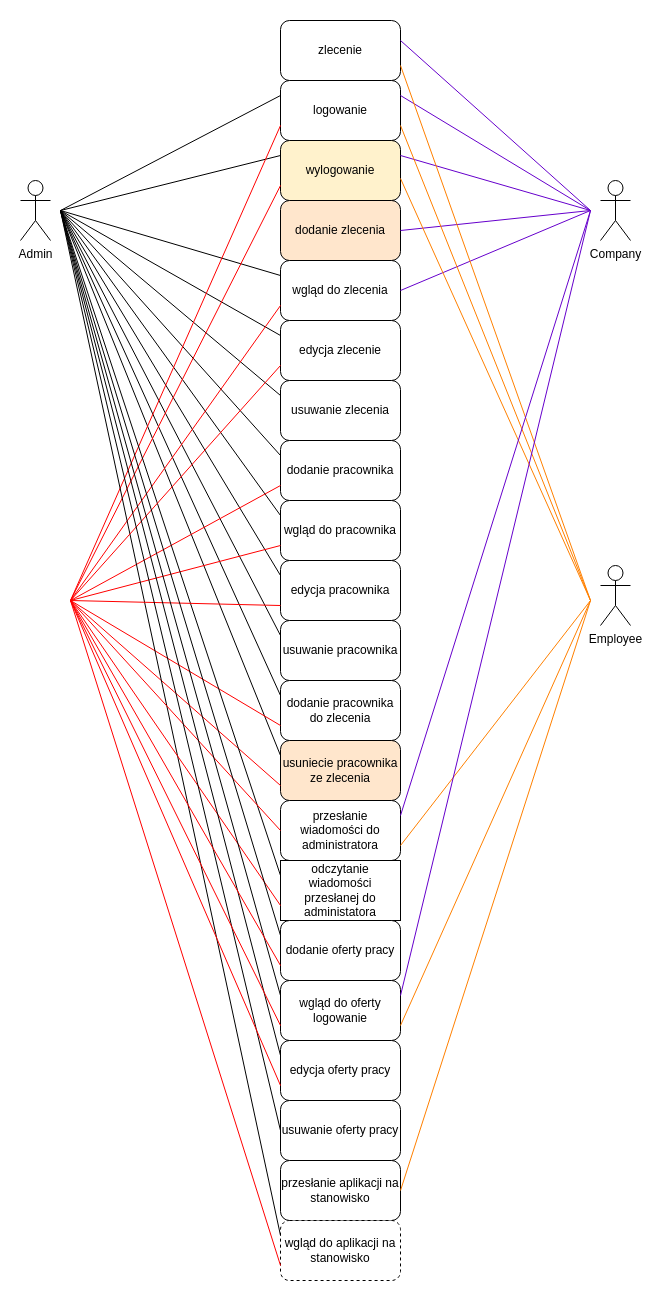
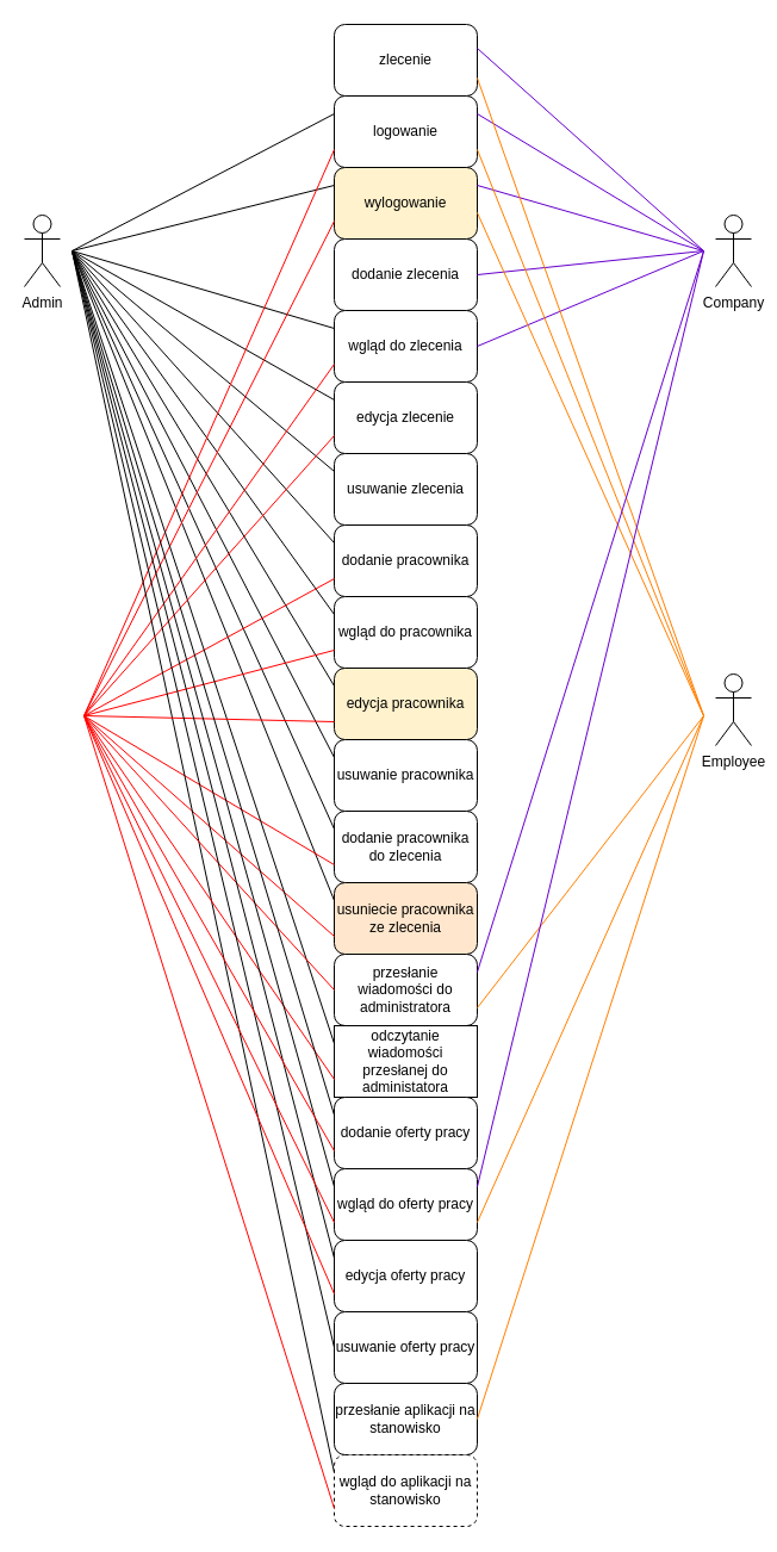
  <mxCell id="0" />
  <mxCell id="1" parent="0" />
  <mxCell id="2" value="Admin" style="shape=umlActor;verticalLabelPosition=bottom;verticalAlign=top;html=1;fillColor=#FFFFFF;" vertex="1" parent="1"><mxGeometry x="20" y="180" width="30" height="60" as="geometry" /></mxCell>
  <mxCell id="3" value="Company" style="shape=umlActor;verticalLabelPosition=bottom;verticalAlign=top;html=1;outlineConnect=0;strokeColor=#000000;fillColor=#FFFFFF;" vertex="1" parent="1"><mxGeometry x="600" y="180" width="30" height="60" as="geometry" /></mxCell>
  <mxCell id="4" value="Employee" style="shape=umlActor;verticalLabelPosition=bottom;verticalAlign=top;html=1;outlineConnect=0;strokeColor=#000000;fillColor=#FFFFFF;" vertex="1" parent="1"><mxGeometry x="600" y="565" width="30" height="60" as="geometry" /></mxCell>
  <mxCell id="5" value="zlecenie" style="rounded=1;whiteSpace=wrap;html=1;strokeColor=#000000;" vertex="1" parent="1"><mxGeometry x="280" y="20" width="120" height="60" as="geometry" /></mxCell>
  <mxCell id="6" value="logowanie" style="rounded=1;whiteSpace=wrap;html=1;strokeColor=#000000;" vertex="1" parent="1"><mxGeometry x="280" y="80" width="120" height="60" as="geometry" /></mxCell>
  <mxCell id="7" value="wylogowanie" style="rounded=1;whiteSpace=wrap;html=1;strokeColor=#000000;fillColor=#fff2cc;" vertex="1" parent="1"><mxGeometry x="280" y="140" width="120" height="60" as="geometry" /></mxCell>
  <mxCell id="8" value="wgląd do zlecenia" style="rounded=1;whiteSpace=wrap;html=1;strokeColor=#000000;" vertex="1" parent="1"><mxGeometry x="280" y="260" width="120" height="60" as="geometry" /></mxCell>
  <mxCell id="9" value="edycja zlecenie" style="rounded=1;whiteSpace=wrap;html=1;strokeColor=#000000;" vertex="1" parent="1"><mxGeometry x="280" y="320" width="120" height="60" as="geometry" /></mxCell>
  <mxCell id="10" value="usuwanie zlecenia" style="rounded=1;whiteSpace=wrap;html=1;strokeColor=#000000;" vertex="1" parent="1"><mxGeometry x="280" y="380" width="120" height="60" as="geometry" /></mxCell>
  <mxCell id="11" value="dodanie pracownika" style="rounded=1;whiteSpace=wrap;html=1;strokeColor=#000000;" vertex="1" parent="1"><mxGeometry x="280" y="440" width="120" height="60" as="geometry" /></mxCell>
  <mxCell id="12" value="wgląd do pracownika" style="rounded=1;whiteSpace=wrap;html=1;strokeColor=#000000;" vertex="1" parent="1"><mxGeometry x="280" y="500" width="120" height="60" as="geometry" /></mxCell>
  <mxCell id="13" value="" style="endArrow=none;html=1;rounded=0;strokeColor=#000000;entryX=0;entryY=0.25;entryDx=0;entryDy=0;" edge="1" parent="1" target="8"><mxGeometry width="50" height="50" relative="1" as="geometry"><mxPoint x="60" y="210" as="sourcePoint" /><mxPoint x="390" y="400" as="targetPoint" /></mxGeometry></mxCell>
  <mxCell id="14" value="" style="endArrow=none;html=1;rounded=0;strokeColor=#000000;entryX=0;entryY=0.25;entryDx=0;entryDy=0;" edge="1" parent="1" target="7"><mxGeometry width="50" height="50" relative="1" as="geometry"><mxPoint x="60" y="210" as="sourcePoint" /><mxPoint x="290" y="149.286" as="targetPoint" /></mxGeometry></mxCell>
  <mxCell id="15" value="" style="endArrow=none;html=1;rounded=0;strokeColor=#000000;entryX=0;entryY=0.25;entryDx=0;entryDy=0;" edge="1" parent="1" target="9"><mxGeometry width="50" height="50" relative="1" as="geometry"><mxPoint x="60" y="210" as="sourcePoint" /><mxPoint x="180" y="280" as="targetPoint" /></mxGeometry></mxCell>
- <mxCell id="16" value="dodanie zlecenia" style="rounded=1;whiteSpace=wrap;html=1;strokeColor=#000000;fillColor=#ffe6cc;" vertex="1" parent="1"><mxGeometry x="280" y="200" width="120" height="60" as="geometry" /></mxCell>
- <mxCell id="17" value="edycja pracownika" style="rounded=1;whiteSpace=wrap;html=1;strokeColor=#000000;" vertex="1" parent="1"><mxGeometry x="280" y="560" width="120" height="60" as="geometry" /></mxCell>
+ <mxCell id="16" value="dodanie zlecenia" style="rounded=1;whiteSpace=wrap;html=1;strokeColor=#000000;" vertex="1" parent="1"><mxGeometry x="280" y="200" width="120" height="60" as="geometry" /></mxCell>
+ <mxCell id="17" value="edycja pracownika" style="rounded=1;whiteSpace=wrap;html=1;strokeColor=#000000;fillColor=#fff2cc;" vertex="1" parent="1"><mxGeometry x="280" y="560" width="120" height="60" as="geometry" /></mxCell>
  <mxCell id="18" value="usuwanie pracownika" style="rounded=1;whiteSpace=wrap;html=1;strokeColor=#000000;" vertex="1" parent="1"><mxGeometry x="280" y="620" width="120" height="60" as="geometry" /></mxCell>
  <mxCell id="19" value="dodanie pracownika&lt;br&gt;do zlecenia" style="rounded=1;whiteSpace=wrap;html=1;strokeColor=#000000;" vertex="1" parent="1"><mxGeometry x="280" y="680" width="120" height="60" as="geometry" /></mxCell>
  <mxCell id="20" value="usuniecie pracownika ze zlecenia" style="rounded=1;whiteSpace=wrap;html=1;strokeColor=#000000;fillColor=#ffe6cc;" vertex="1" parent="1"><mxGeometry x="280" y="740" width="120" height="60" as="geometry" /></mxCell>
  <mxCell id="21" value="" style="endArrow=none;html=1;rounded=0;strokeColor=#000000;exitX=0;exitY=0.25;exitDx=0;exitDy=0;" edge="1" parent="1" source="10"><mxGeometry width="50" height="50" relative="1" as="geometry"><mxPoint x="130" y="420" as="sourcePoint" /><mxPoint x="60" y="210" as="targetPoint" /></mxGeometry></mxCell>
  <mxCell id="22" value="" style="endArrow=none;html=1;rounded=0;strokeColor=#000000;entryX=0;entryY=0.25;entryDx=0;entryDy=0;" edge="1" parent="1" target="6"><mxGeometry width="50" height="50" relative="1" as="geometry"><mxPoint x="60" y="210" as="sourcePoint" /><mxPoint x="180" y="110" as="targetPoint" /></mxGeometry></mxCell>
  <mxCell id="23" value="" style="endArrow=none;html=1;rounded=0;strokeColor=#000000;entryX=0;entryY=0.25;entryDx=0;entryDy=0;" edge="1" parent="1" target="11"><mxGeometry width="50" height="50" relative="1" as="geometry"><mxPoint x="60" y="210" as="sourcePoint" /><mxPoint x="150" y="410" as="targetPoint" /></mxGeometry></mxCell>
  <mxCell id="24" value="" style="endArrow=none;html=1;rounded=0;strokeColor=#000000;entryX=0;entryY=0.25;entryDx=0;entryDy=0;" edge="1" parent="1" target="12"><mxGeometry width="50" height="50" relative="1" as="geometry"><mxPoint x="60" y="210" as="sourcePoint" /><mxPoint x="190" y="510" as="targetPoint" /></mxGeometry></mxCell>
  <mxCell id="25" value="" style="endArrow=none;html=1;rounded=0;strokeColor=#000000;entryX=0;entryY=0.25;entryDx=0;entryDy=0;" edge="1" parent="1" target="17"><mxGeometry width="50" height="50" relative="1" as="geometry"><mxPoint x="60" y="210" as="sourcePoint" /><mxPoint x="170" y="470" as="targetPoint" /></mxGeometry></mxCell>
  <mxCell id="26" value="" style="endArrow=none;html=1;rounded=0;strokeColor=#000000;entryX=0;entryY=0.25;entryDx=0;entryDy=0;" edge="1" parent="1" target="18"><mxGeometry width="50" height="50" relative="1" as="geometry"><mxPoint x="60" y="210" as="sourcePoint" /><mxPoint x="110" y="440" as="targetPoint" /></mxGeometry></mxCell>
  <mxCell id="27" value="" style="endArrow=none;html=1;rounded=0;strokeColor=#000000;entryX=0;entryY=0.25;entryDx=0;entryDy=0;" edge="1" parent="1" target="19"><mxGeometry width="50" height="50" relative="1" as="geometry"><mxPoint x="60" y="210" as="sourcePoint" /><mxPoint x="190" y="590" as="targetPoint" /></mxGeometry></mxCell>
  <mxCell id="28" value="" style="endArrow=none;html=1;rounded=0;strokeColor=#000000;entryX=0;entryY=0.25;entryDx=0;entryDy=0;" edge="1" parent="1" target="20"><mxGeometry width="50" height="50" relative="1" as="geometry"><mxPoint x="60" y="210" as="sourcePoint" /><mxPoint x="130" y="440" as="targetPoint" /></mxGeometry></mxCell>
  <mxCell id="29" value="" style="endArrow=none;html=1;rounded=0;strokeColor=#FF0000;entryX=0;entryY=0.75;entryDx=0;entryDy=0;fontColor=#000000;" edge="1" parent="1" target="6"><mxGeometry width="50" height="50" relative="1" as="geometry"><mxPoint x="70" y="600" as="sourcePoint" /><mxPoint x="80" y="490" as="targetPoint" /></mxGeometry></mxCell>
  <mxCell id="30" value="" style="endArrow=none;html=1;rounded=0;strokeColor=#FF0000;entryX=0;entryY=0.75;entryDx=0;entryDy=0;fontColor=#000000;" edge="1" parent="1" target="7"><mxGeometry width="50" height="50" relative="1" as="geometry"><mxPoint x="70" y="600" as="sourcePoint" /><mxPoint x="150" y="600" as="targetPoint" /></mxGeometry></mxCell>
  <mxCell id="31" value="" style="endArrow=none;html=1;rounded=0;strokeColor=#FF0000;entryX=0;entryY=0.75;entryDx=0;entryDy=0;fontColor=#000000;" edge="1" parent="1" target="8"><mxGeometry width="50" height="50" relative="1" as="geometry"><mxPoint x="70" y="600" as="sourcePoint" /><mxPoint x="120" y="700" as="targetPoint" /></mxGeometry></mxCell>
  <mxCell id="32" value="" style="endArrow=none;html=1;rounded=0;strokeColor=#FF0000;entryX=0;entryY=0.75;entryDx=0;entryDy=0;fontColor=#000000;" edge="1" parent="1" target="11"><mxGeometry width="50" height="50" relative="1" as="geometry"><mxPoint x="70" y="600" as="sourcePoint" /><mxPoint x="140" y="710" as="targetPoint" /></mxGeometry></mxCell>
  <mxCell id="33" value="" style="endArrow=none;html=1;rounded=0;strokeColor=#FF0000;entryX=0;entryY=0.75;entryDx=0;entryDy=0;fontColor=#000000;" edge="1" parent="1" target="12"><mxGeometry width="50" height="50" relative="1" as="geometry"><mxPoint x="70" y="600" as="sourcePoint" /><mxPoint x="110" y="780" as="targetPoint" /></mxGeometry></mxCell>
  <mxCell id="34" value="" style="endArrow=none;html=1;rounded=0;strokeColor=#FF0000;entryX=0;entryY=0.75;entryDx=0;entryDy=0;fontColor=#000000;" edge="1" parent="1" target="19"><mxGeometry width="50" height="50" relative="1" as="geometry"><mxPoint x="70" y="600" as="sourcePoint" /><mxPoint x="180" y="780" as="targetPoint" /></mxGeometry></mxCell>
  <mxCell id="35" value="" style="endArrow=none;html=1;rounded=0;strokeColor=#FF0000;entryX=0;entryY=0.75;entryDx=0;entryDy=0;fontColor=#000000;" edge="1" parent="1" target="20"><mxGeometry width="50" height="50" relative="1" as="geometry"><mxPoint x="70" y="600" as="sourcePoint" /><mxPoint x="160" y="820" as="targetPoint" /></mxGeometry></mxCell>
  <mxCell id="36" value="" style="endArrow=none;html=1;rounded=0;strokeColor=#6600CC;fontColor=#000000;" edge="1" parent="1"><mxGeometry width="50" height="50" relative="1" as="geometry"><mxPoint x="400" y="40" as="sourcePoint" /><mxPoint x="590" y="210" as="targetPoint" /></mxGeometry></mxCell>
  <mxCell id="37" value="" style="endArrow=none;html=1;rounded=0;strokeColor=#6600CC;fontColor=#000000;exitX=1;exitY=0.25;exitDx=0;exitDy=0;" edge="1" parent="1" source="6"><mxGeometry width="50" height="50" relative="1" as="geometry"><mxPoint x="510" y="300" as="sourcePoint" /><mxPoint x="590" y="210" as="targetPoint" /></mxGeometry></mxCell>
  <mxCell id="38" value="" style="endArrow=none;html=1;rounded=0;strokeColor=#6600CC;fontColor=#000000;exitX=1;exitY=0.25;exitDx=0;exitDy=0;" edge="1" parent="1" source="7"><mxGeometry width="50" height="50" relative="1" as="geometry"><mxPoint x="480" y="300" as="sourcePoint" /><mxPoint x="590" y="210" as="targetPoint" /></mxGeometry></mxCell>
  <mxCell id="39" value="" style="endArrow=none;html=1;rounded=0;strokeColor=#6600CC;fontColor=#000000;" edge="1" parent="1"><mxGeometry width="50" height="50" relative="1" as="geometry"><mxPoint x="400" y="230" as="sourcePoint" /><mxPoint x="590" y="210" as="targetPoint" /></mxGeometry></mxCell>
  <mxCell id="40" value="" style="endArrow=none;html=1;rounded=0;strokeColor=#6600CC;fontColor=#000000;exitX=1;exitY=0.5;exitDx=0;exitDy=0;" edge="1" parent="1" source="8"><mxGeometry width="50" height="50" relative="1" as="geometry"><mxPoint x="480" y="360" as="sourcePoint" /><mxPoint x="590" y="210" as="targetPoint" /></mxGeometry></mxCell>
  <mxCell id="41" value="przesłanie wiadomości do administratora" style="rounded=1;whiteSpace=wrap;html=1;strokeColor=#000000;fontColor=#000000;fillColor=#FFFFFF;" vertex="1" parent="1"><mxGeometry x="280" y="800" width="120" height="60" as="geometry" /></mxCell>
  <mxCell id="42" value="" style="endArrow=none;html=1;rounded=0;strokeColor=#FF8000;fontColor=#000000;exitX=1;exitY=0.75;exitDx=0;exitDy=0;" edge="1" parent="1" source="5"><mxGeometry width="50" height="50" relative="1" as="geometry"><mxPoint x="510" y="660" as="sourcePoint" /><mxPoint x="590" y="600" as="targetPoint" /></mxGeometry></mxCell>
  <mxCell id="43" value="" style="endArrow=none;html=1;rounded=0;strokeColor=#FF8000;fontColor=#000000;exitX=1;exitY=0.75;exitDx=0;exitDy=0;" edge="1" parent="1" source="6"><mxGeometry width="50" height="50" relative="1" as="geometry"><mxPoint x="490" y="630" as="sourcePoint" /><mxPoint x="590" y="600" as="targetPoint" /></mxGeometry></mxCell>
  <mxCell id="44" value="" style="endArrow=none;html=1;rounded=0;strokeColor=#FF8000;fontColor=#000000;exitX=1;exitY=0.633;exitDx=0;exitDy=0;exitPerimeter=0;" edge="1" parent="1" source="7"><mxGeometry width="50" height="50" relative="1" as="geometry"><mxPoint x="520" y="680" as="sourcePoint" /><mxPoint x="590" y="600" as="targetPoint" /></mxGeometry></mxCell>
  <mxCell id="45" value="odczytanie wiadomości przesłanej do administatora" style="whiteSpace=wrap;html=1;strokeColor=#000000;fontColor=#000000;fillColor=default;rounded=0;" vertex="1" parent="1"><mxGeometry x="280" y="860" width="120" height="60" as="geometry" /></mxCell>
  <mxCell id="46" value="" style="endArrow=none;html=1;rounded=0;strokeColor=#000000;fontColor=#000000;exitX=0;exitY=0.25;exitDx=0;exitDy=0;" edge="1" parent="1" source="45"><mxGeometry width="50" height="50" relative="1" as="geometry"><mxPoint x="70" y="440" as="sourcePoint" /><mxPoint x="60" y="210" as="targetPoint" /></mxGeometry></mxCell>
  <mxCell id="47" value="" style="endArrow=none;html=1;rounded=0;strokeColor=#FF8000;fontColor=#000000;exitX=1;exitY=0.75;exitDx=0;exitDy=0;" edge="1" parent="1" source="41"><mxGeometry width="50" height="50" relative="1" as="geometry"><mxPoint x="410" y="830" as="sourcePoint" /><mxPoint x="590" y="600" as="targetPoint" /></mxGeometry></mxCell>
  <mxCell id="48" value="" style="endArrow=none;html=1;rounded=0;strokeColor=#6600CC;fontColor=#000000;exitX=1;exitY=0.25;exitDx=0;exitDy=0;" edge="1" parent="1" source="41"><mxGeometry width="50" height="50" relative="1" as="geometry"><mxPoint x="470" y="610" as="sourcePoint" /><mxPoint x="590" y="210" as="targetPoint" /></mxGeometry></mxCell>
  <mxCell id="49" value="przesłanie aplikacji na stanowisko" style="rounded=1;whiteSpace=wrap;html=1;strokeColor=#000000;fontColor=#000000;fillColor=default;" vertex="1" parent="1"><mxGeometry x="280" y="1160" width="120" height="60" as="geometry" /></mxCell>
  <mxCell id="50" value="wgląd do aplikacji na stanowisko" style="rounded=1;whiteSpace=wrap;html=1;strokeColor=#000000;fontColor=#000000;fillColor=default;dashed=1;" vertex="1" parent="1"><mxGeometry x="280" y="1220" width="120" height="60" as="geometry" /></mxCell>
  <mxCell id="51" value="" style="endArrow=none;html=1;rounded=0;strokeColor=#FF0000;fontColor=#000000;exitX=0;exitY=0.75;exitDx=0;exitDy=0;" edge="1" parent="1" source="50"><mxGeometry width="50" height="50" relative="1" as="geometry"><mxPoint x="100" y="850" as="sourcePoint" /><mxPoint x="70" y="600" as="targetPoint" /></mxGeometry></mxCell>
  <mxCell id="52" value="" style="endArrow=none;html=1;rounded=0;strokeColor=#FF8000;fontColor=#000000;exitX=1;exitY=0.5;exitDx=0;exitDy=0;" edge="1" parent="1" source="49"><mxGeometry width="50" height="50" relative="1" as="geometry"><mxPoint x="590" y="930" as="sourcePoint" /><mxPoint x="590" y="600" as="targetPoint" /></mxGeometry></mxCell>
  <mxCell id="53" value="" style="endArrow=none;html=1;rounded=0;strokeColor=#000000;fontColor=#000000;exitX=0;exitY=0.25;exitDx=0;exitDy=0;" edge="1" parent="1" source="50"><mxGeometry width="50" height="50" relative="1" as="geometry"><mxPoint x="20" y="460" as="sourcePoint" /><mxPoint x="60" y="210" as="targetPoint" /></mxGeometry></mxCell>
  <mxCell id="54" value="" style="endArrow=none;html=1;rounded=0;strokeColor=#FF0000;fontColor=#000000;exitX=0;exitY=0.75;exitDx=0;exitDy=0;" edge="1" parent="1" source="45"><mxGeometry width="50" height="50" relative="1" as="geometry"><mxPoint x="40" y="840" as="sourcePoint" /><mxPoint x="70" y="600" as="targetPoint" /></mxGeometry></mxCell>
  <mxCell id="55" value="" style="endArrow=none;html=1;rounded=0;strokeColor=#FF0000;fontColor=#000000;entryX=0;entryY=0.75;entryDx=0;entryDy=0;" edge="1" parent="1" target="9"><mxGeometry width="50" height="50" relative="1" as="geometry"><mxPoint x="70" y="600" as="sourcePoint" /><mxPoint x="70" y="720" as="targetPoint" /></mxGeometry></mxCell>
  <mxCell id="56" value="" style="endArrow=none;html=1;rounded=0;strokeColor=#FF0000;fontColor=#000000;entryX=0;entryY=0.5;entryDx=0;entryDy=0;" edge="1" parent="1" target="41"><mxGeometry width="50" height="50" relative="1" as="geometry"><mxPoint x="70" y="600" as="sourcePoint" /><mxPoint x="50" y="850" as="targetPoint" /></mxGeometry></mxCell>
  <mxCell id="57" value="" style="endArrow=none;html=1;rounded=0;strokeColor=#FF0000;fontColor=#000000;entryX=0;entryY=0.75;entryDx=0;entryDy=0;" edge="1" parent="1" target="17"><mxGeometry width="50" height="50" relative="1" as="geometry"><mxPoint x="70" y="600" as="sourcePoint" /><mxPoint x="100" y="750" as="targetPoint" /></mxGeometry></mxCell>
  <mxCell id="58" value="dodanie oferty pracy" style="rounded=1;whiteSpace=wrap;html=1;strokeColor=#000000;fontColor=#000000;fillColor=default;" vertex="1" parent="1"><mxGeometry x="280" y="920" width="120" height="60" as="geometry" /></mxCell>
- <mxCell id="59" value="wgląd do oferty logowanie" style="rounded=1;whiteSpace=wrap;html=1;strokeColor=#000000;fontColor=#000000;fillColor=default;" vertex="1" parent="1"><mxGeometry x="280" y="980" width="120" height="60" as="geometry" /></mxCell>
+ <mxCell id="59" value="wgląd do oferty pracy" style="rounded=1;whiteSpace=wrap;html=1;strokeColor=#000000;fontColor=#000000;fillColor=default;" vertex="1" parent="1"><mxGeometry x="280" y="980" width="120" height="60" as="geometry" /></mxCell>
  <mxCell id="60" value="edycja oferty pracy" style="rounded=1;whiteSpace=wrap;html=1;strokeColor=#000000;fontColor=#000000;fillColor=default;" vertex="1" parent="1"><mxGeometry x="280" y="1040" width="120" height="60" as="geometry" /></mxCell>
  <mxCell id="61" value="usuwanie oferty pracy" style="rounded=1;whiteSpace=wrap;html=1;strokeColor=#000000;fontColor=#000000;fillColor=default;" vertex="1" parent="1"><mxGeometry x="280" y="1100" width="120" height="60" as="geometry" /></mxCell>
  <mxCell id="62" value="" style="endArrow=none;html=1;rounded=0;strokeColor=#6600CC;fontColor=#000000;exitX=1;exitY=0.25;exitDx=0;exitDy=0;" edge="1" parent="1" source="59"><mxGeometry width="50" height="50" relative="1" as="geometry"><mxPoint x="410" y="825" as="sourcePoint" /><mxPoint x="590" y="210" as="targetPoint" /></mxGeometry></mxCell>
  <mxCell id="63" value="" style="endArrow=none;html=1;rounded=0;strokeColor=#FF8000;fontColor=#000000;exitX=1;exitY=0.75;exitDx=0;exitDy=0;" edge="1" parent="1" source="59"><mxGeometry width="50" height="50" relative="1" as="geometry"><mxPoint x="490" y="1230" as="sourcePoint" /><mxPoint x="590" y="600" as="targetPoint" /></mxGeometry></mxCell>
  <mxCell id="64" value="" style="endArrow=none;html=1;rounded=0;strokeColor=#000000;fontColor=#000000;exitX=0;exitY=0.25;exitDx=0;exitDy=0;" edge="1" parent="1" source="58"><mxGeometry width="50" height="50" relative="1" as="geometry"><mxPoint x="290" y="1245" as="sourcePoint" /><mxPoint x="60" y="210" as="targetPoint" /></mxGeometry></mxCell>
  <mxCell id="65" value="" style="endArrow=none;html=1;rounded=0;strokeColor=#000000;fontColor=#000000;exitX=0;exitY=0.25;exitDx=0;exitDy=0;" edge="1" parent="1" source="59"><mxGeometry width="50" height="50" relative="1" as="geometry"><mxPoint x="290" y="945" as="sourcePoint" /><mxPoint x="60" y="210" as="targetPoint" /></mxGeometry></mxCell>
  <mxCell id="66" value="" style="endArrow=none;html=1;rounded=0;strokeColor=#000000;fontColor=#000000;exitX=0;exitY=0.25;exitDx=0;exitDy=0;" edge="1" parent="1" source="60"><mxGeometry width="50" height="50" relative="1" as="geometry"><mxPoint x="290" y="1245" as="sourcePoint" /><mxPoint x="60" y="210" as="targetPoint" /></mxGeometry></mxCell>
  <mxCell id="67" value="" style="endArrow=none;html=1;rounded=0;strokeColor=#000000;fontColor=#000000;exitX=0;exitY=0.5;exitDx=0;exitDy=0;" edge="1" parent="1" source="61"><mxGeometry width="50" height="50" relative="1" as="geometry"><mxPoint x="290" y="1245" as="sourcePoint" /><mxPoint x="60" y="210" as="targetPoint" /></mxGeometry></mxCell>
  <mxCell id="68" value="" style="endArrow=none;html=1;rounded=0;strokeColor=#FF0000;fontColor=#000000;exitX=0;exitY=0.75;exitDx=0;exitDy=0;" edge="1" parent="1" source="60"><mxGeometry width="50" height="50" relative="1" as="geometry"><mxPoint x="290" y="1275" as="sourcePoint" /><mxPoint x="70" y="600" as="targetPoint" /></mxGeometry></mxCell>
  <mxCell id="69" value="" style="endArrow=none;html=1;rounded=0;strokeColor=#FF0000;fontColor=#000000;exitX=0;exitY=0.75;exitDx=0;exitDy=0;" edge="1" parent="1" source="59"><mxGeometry width="50" height="50" relative="1" as="geometry"><mxPoint x="290" y="1095" as="sourcePoint" /><mxPoint x="70" y="600" as="targetPoint" /></mxGeometry></mxCell>
  <mxCell id="70" value="" style="endArrow=none;html=1;rounded=0;strokeColor=#FF0000;fontColor=#000000;exitX=0;exitY=0.75;exitDx=0;exitDy=0;" edge="1" parent="1" source="58"><mxGeometry width="50" height="50" relative="1" as="geometry"><mxPoint x="290" y="1275" as="sourcePoint" /><mxPoint x="70" y="600" as="targetPoint" /></mxGeometry></mxCell>
